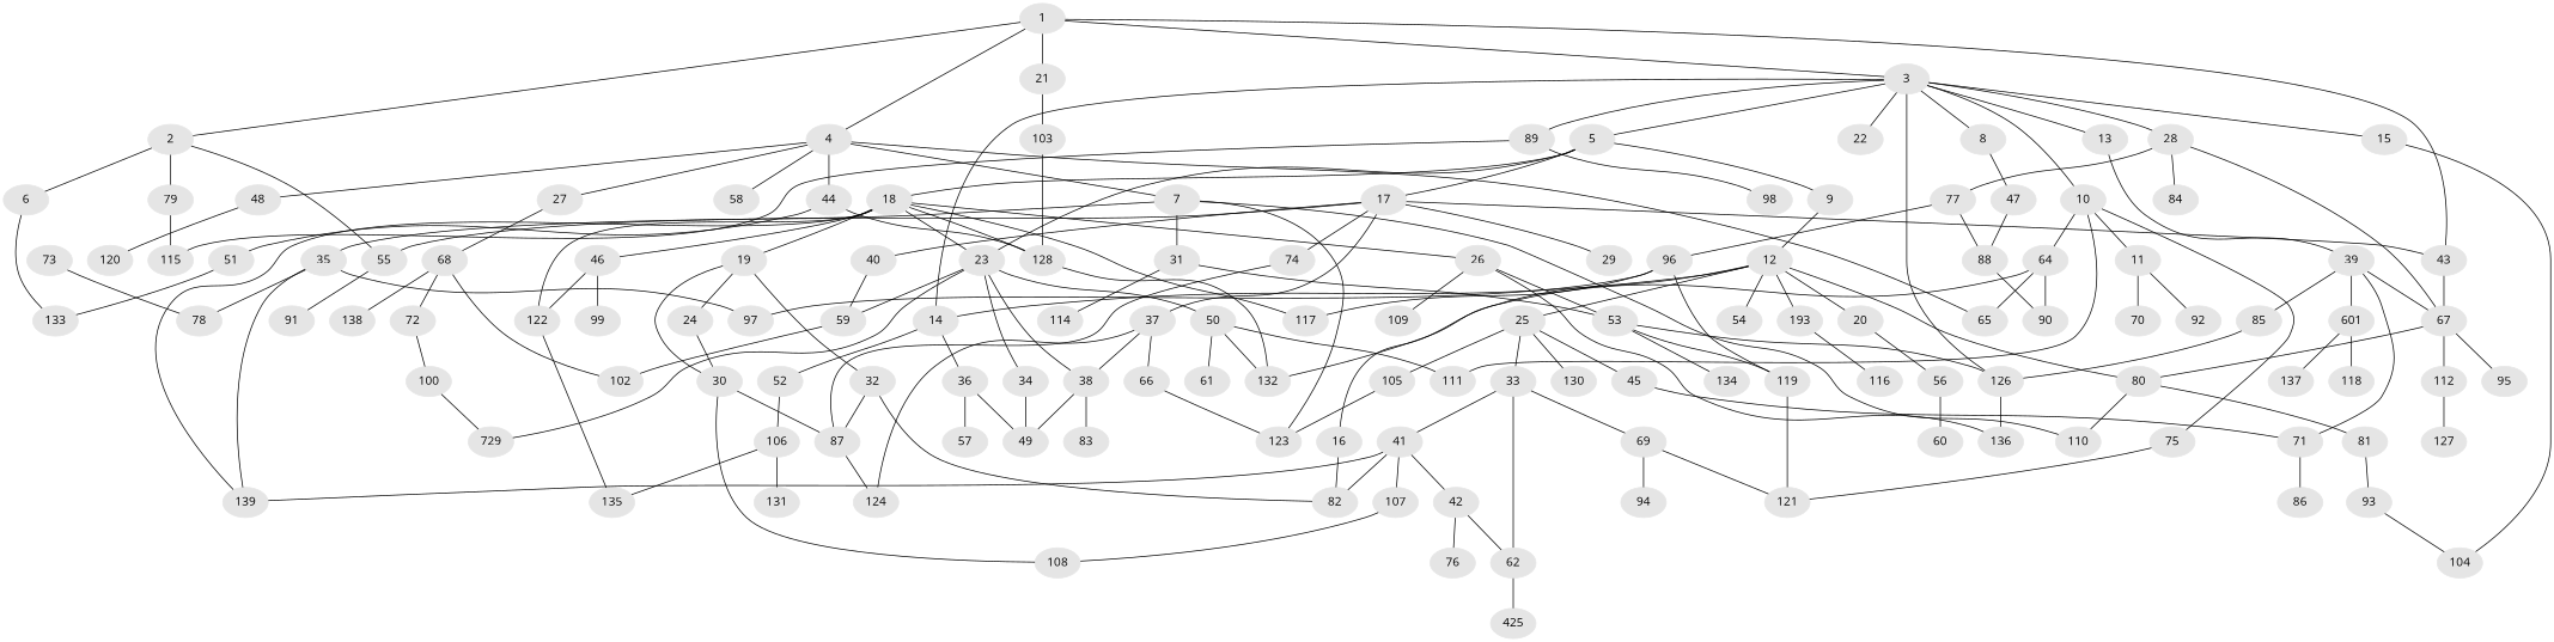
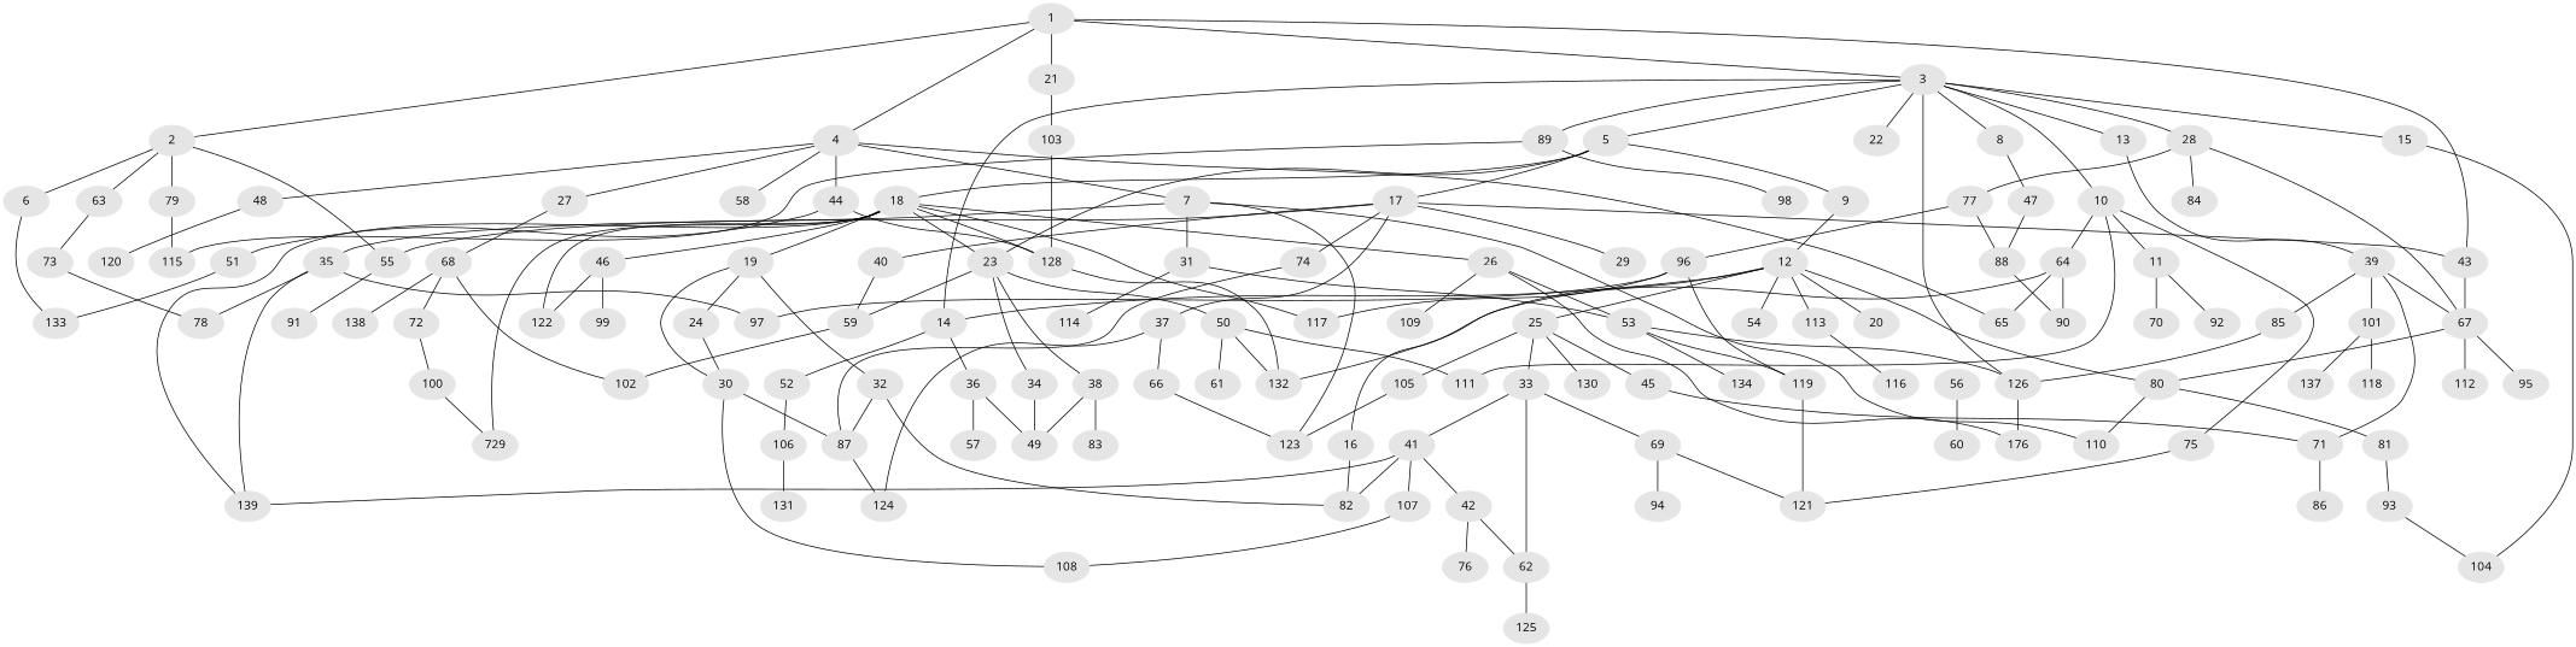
  graph {
    fontname="Open Sans"
    node [color=gray90 fontname="Open Sans" style=filled]
    edge [fontname="Open Sans"]
    1
    2
    3
    4
    21
    43
    6
    55
+   63
    79
    5
    8
    10
    13
    14
    15
    22
    28
    89
    126
    7
    27
    44
    48
    58
    65
    103
    67
    133
    91
    73
    115
    9
    17
    18
    23
    47
    11
    64
    75
    111
    39
    36
    52
    104
    77
    84
    98
-   136
+   136 [label=176]
    31
    35
    110
    123
    68
    128
    51
    120
    12
    29
    37
    40
    74
    19
    26
    46
    117
    122
    n68 [label=729]
    139
    34
    38
    50
    59
    53
    114
    78
    97
    88
    16
    20
    25
    54
    80
-   113 [label=193]
+   113
    70
    92
    132
    90
    121
    82
    56
    33
    45
    105
    130
    81
    116
    71
    85
-   101 [label=601]
+   101
    49
    57
    106
    66
    124
    87
    24
    30
    32
    109
    99
-   135
    108
    60
    83
    61
    102
    41
    62
    69
    119
    134
    72
    138
    95
    112
    96
    42
    107
-   125 [label=425]
+   125
    94
    86
    118
    137
    76
    131
-   127
    100
    93
    1 -- 2
    1 -- 3
    1 -- 4
    1 -- 21
    1 -- 43
    2 -- 6
    2 -- 55
+   2 -- 63
    2 -- 79
    3 -- 5
    3 -- 8
    3 -- 10
    3 -- 13
    3 -- 14
    3 -- 15
    3 -- 22
    3 -- 28
    3 -- 89
    3 -- 126
    4 -- 7
    4 -- 27
    4 -- 44
    4 -- 48
    4 -- 58
    4 -- 65
    21 -- 103
    43 -- 67
    6 -- 133
    55 -- 91
+   63 -- 73
    79 -- 115
    5 -- 9
    5 -- 17
    5 -- 18
    5 -- 23
    8 -- 47
    10 -- 11
    10 -- 64
    10 -- 75
    10 -- 111
    13 -- 39
    14 -- 36
    14 -- 52
    15 -- 104
    28 -- 67
    28 -- 77
    28 -- 84
    89 -- 115
    89 -- 98
    126 -- 136
    7 -- 31
    7 -- 35
    7 -- 110
    7 -- 123
    27 -- 68
    44 -- 128
    44 -- 51
    48 -- 120
    103 -- 128
    67 -- 80
    67 -- 95
    67 -- 112
    73 -- 78
    9 -- 12
    17 -- 43
    17 -- 55
    17 -- 29
    17 -- 37
    17 -- 40
    17 -- 74
    18 -- 23
    18 -- 128
    18 -- 19
    18 -- 26
    18 -- 46
    18 -- 117
    18 -- 122
-   23 -- n68
+   18 -- n68
    18 -- 139
    23 -- 34
    23 -- 38
    23 -- 50
    23 -- 59
    47 -- 88
    11 -- 70
    11 -- 92
    64 -- 65
    64 -- 132
    64 -- 90
    75 -- 121
    39 -- 67
    39 -- 71
    39 -- 85
    39 -- 101
    36 -- 49
    36 -- 57
    52 -- 106
    77 -- 88
    77 -- 96
    31 -- 53
    31 -- 114
    35 -- 139
    35 -- 78
    35 -- 97
    68 -- 102
    68 -- 72
    68 -- 138
    128 -- 132
    51 -- 133
    12 -- 14
    12 -- 16
    12 -- 20
    12 -- 25
    12 -- 54
    12 -- 80
    12 -- 113
-   37 -- 38
    37 -- 66
    37 -- 124
    40 -- 59
    74 -- 87
    19 -- 24
    19 -- 30
    19 -- 32
    26 -- 136
    26 -- 53
    26 -- 109
    46 -- 122
    46 -- 99
-   122 -- 135
    34 -- 49
    38 -- 49
    38 -- 83
    50 -- 111
    50 -- 132
    50 -- 61
    59 -- 102
    53 -- 126
    53 -- 119
    53 -- 134
    88 -- 90
    16 -- 82
-   20 -- 56
    25 -- 33
    25 -- 45
    25 -- 105
    25 -- 130
    80 -- 110
    80 -- 81
    113 -- 116
    56 -- 60
    33 -- 41
    33 -- 62
    33 -- 69
    45 -- 71
    105 -- 123
    81 -- 93
    71 -- 86
    85 -- 126
    101 -- 118
    101 -- 137
-   106 -- 135
    106 -- 131
    66 -- 123
    87 -- 124
    24 -- 30
    30 -- 87
    30 -- 108
    32 -- 82
    32 -- 87
    41 -- 139
    41 -- 82
    41 -- 42
    41 -- 107
    62 -- 125
    69 -- 121
    69 -- 94
    119 -- 121
    72 -- 100
-   112 -- 127
    96 -- 117
    96 -- 97
    96 -- 119
    42 -- 62
    42 -- 76
    107 -- 108
    100 -- n68
    93 -- 104
  }
